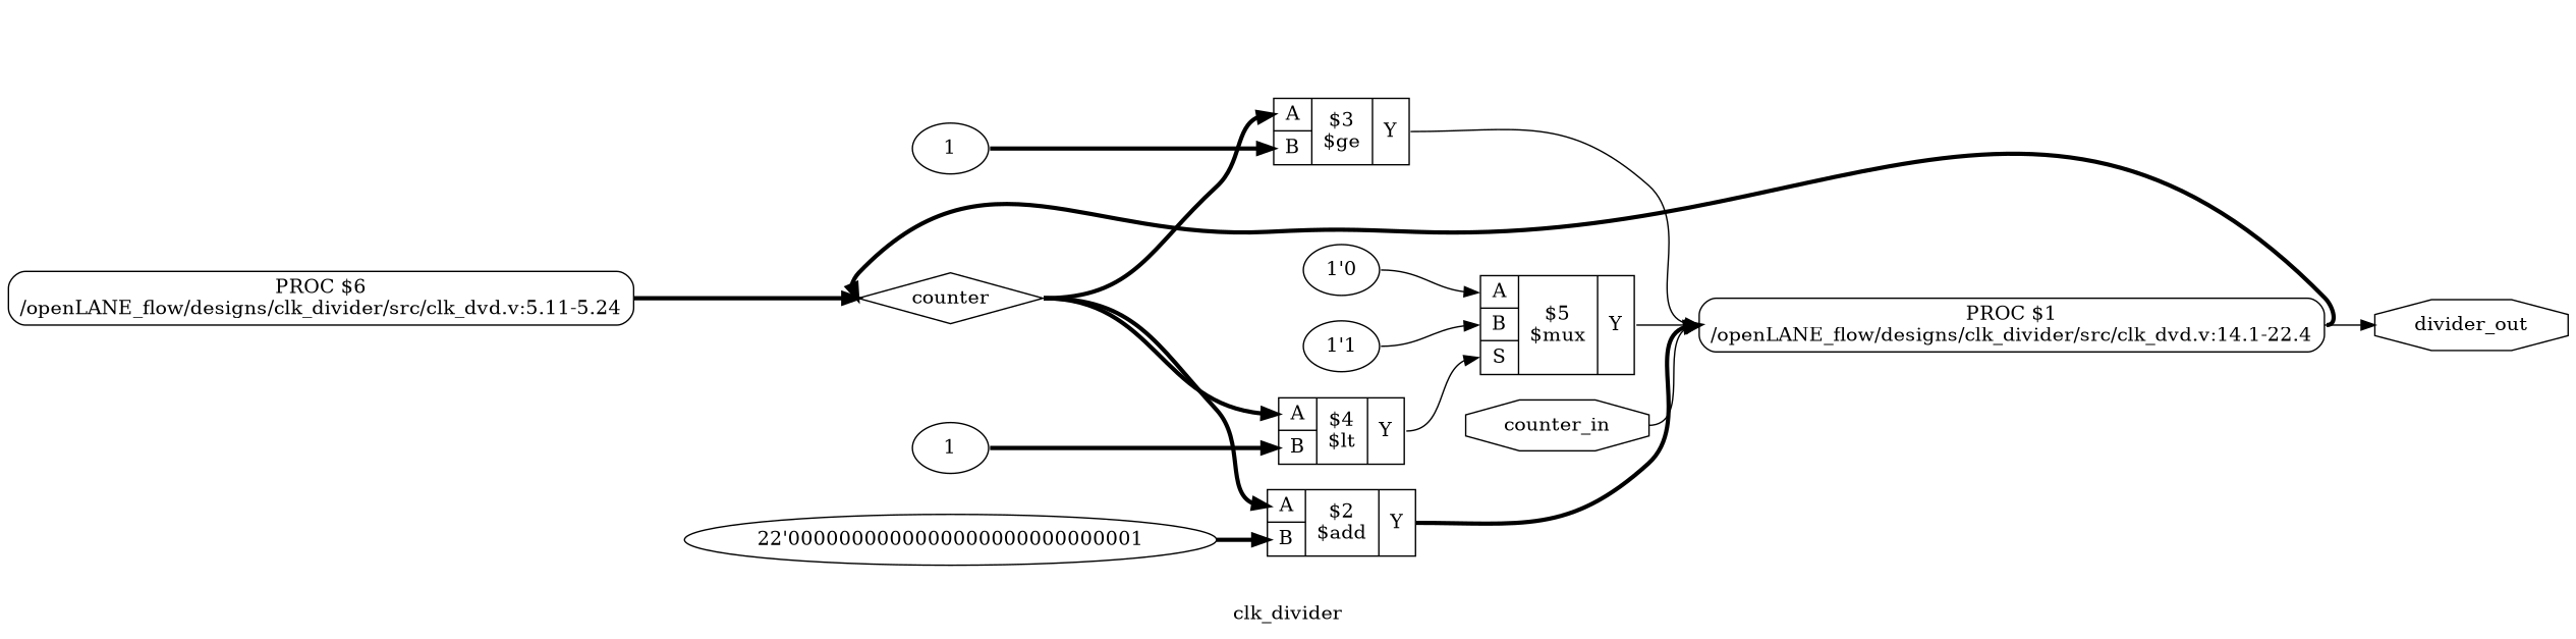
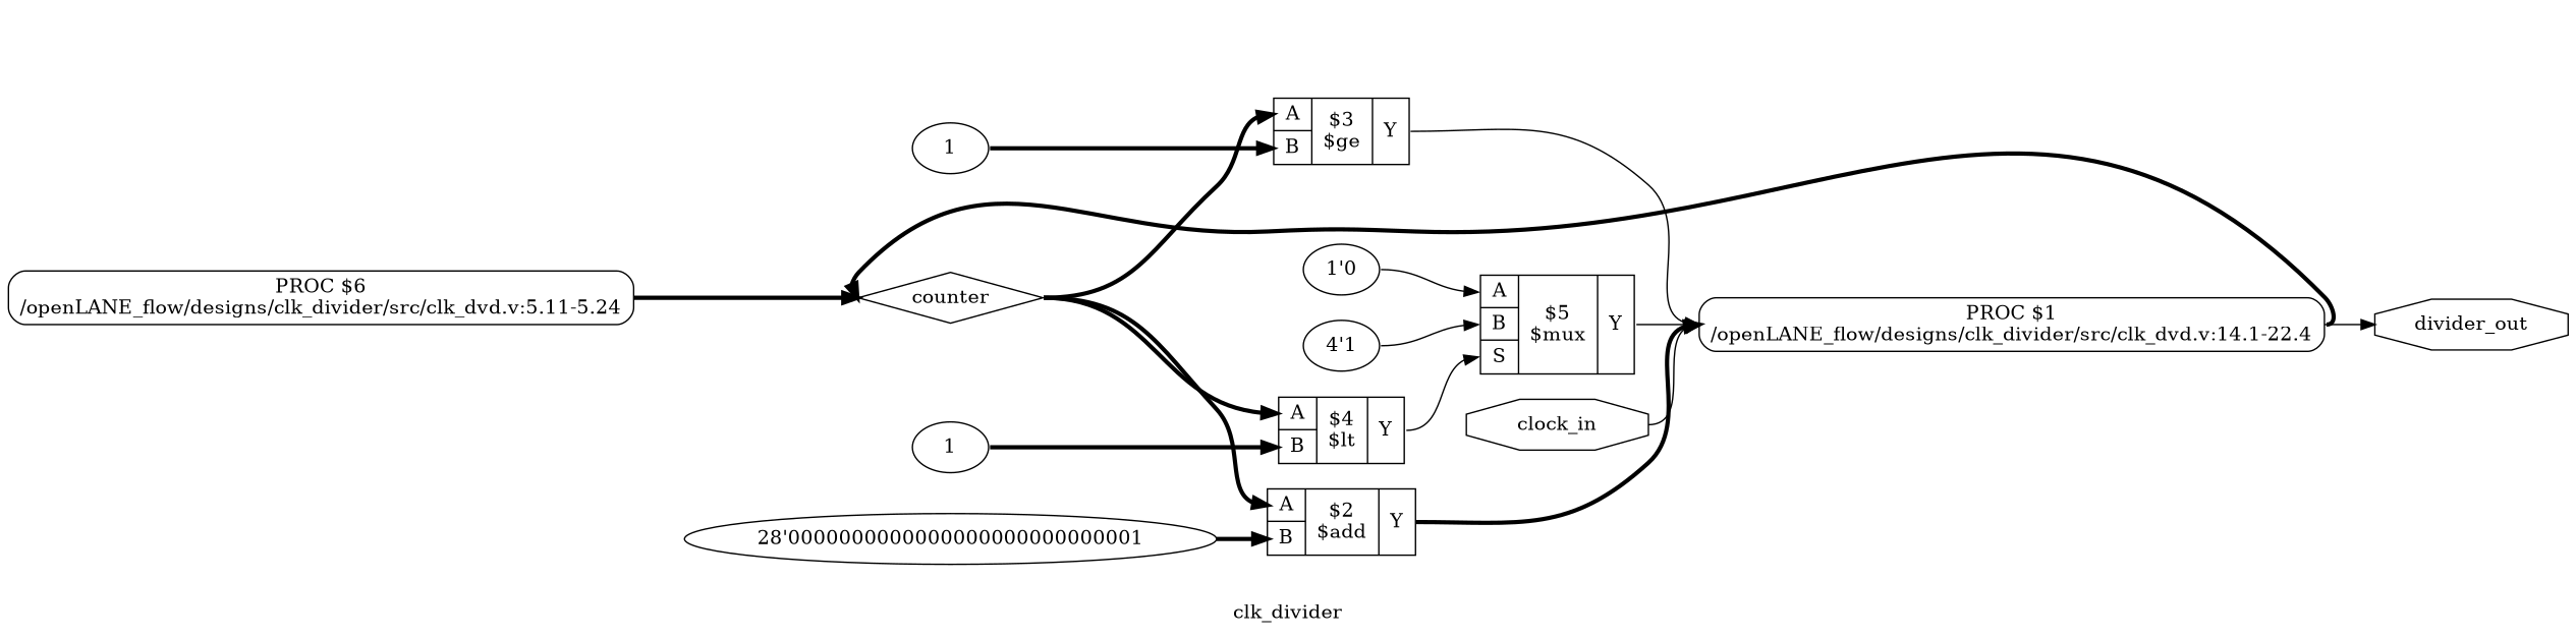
  digraph {
    label=clk_divider
    rankdir=LR
    remincross=true
    edge [color=black headport=w style="setlinewidth(3)" tailport=e]
    n1 [color=black fontcolor=black label=counter shape=diamond]
    n2 [label="{{<p11> A|<p12> B}|$4\n$lt|{<p14> Y}}" shape=record]
    n3 [label="{{<p11> A|<p12> B}|$3\n$ge|{<p14> Y}}" shape=record]
    n4 [label="{{<p11> A|<p12> B}|$2\n$add|{<p14> Y}}" shape=record]
    n5 [label="{{<p11> A|<p12> B|<p13> S}|$5\n$mux|{<p14> Y}}" shape=record]
    n6 [label="PROC $1\n/openLANE_flow/designs/clk_divider/src/clk_dvd.v:14.1-22.4" shape=box style=rounded]
    n7 [color=black fontcolor=black label=divider_out shape=octagon]
-   n8 [color=black fontcolor=black label=counter_in shape=octagon]
-   n9 [label="1'1"]
+   n8 [color=black fontcolor=black label=clock_in shape=octagon]
+   n9 [label="4'1"]
    n10 [label="1'0"]
    n11 [label=1]
    n12 [label=1]
-   n13 [label="22'0000000000000000000000000001"]
+   n13 [label="28'0000000000000000000000000001"]
    n14 [label="PROC $6\n/openLANE_flow/designs/clk_divider/src/clk_dvd.v:5.11-5.24" shape=box style=rounded]
    n1 -> n2 [headport="p11:w"]
    n1 -> n3 [headport="p11:w"]
    n1 -> n4 [headport="p11:w"]
    n2 -> n5 [headport="p13:w" tailport="p14:e" style=""]
    n3 -> n6 [tailport="p14:e" style=""]
    n4 -> n6 [tailport="p14:e"]
    n5 -> n6 [tailport="p14:e" style=""]
    n6 -> n1
    n6 -> n7 [style=""]
    n8 -> n6 [style=""]
    n9 -> n5 [headport="p12:w" style=""]
    n10 -> n5 [headport="p11:w" style=""]
    n11 -> n2 [headport="p12:w"]
    n12 -> n3 [headport="p12:w"]
    n13 -> n4 [headport="p12:w"]
    n14 -> n1
  }
